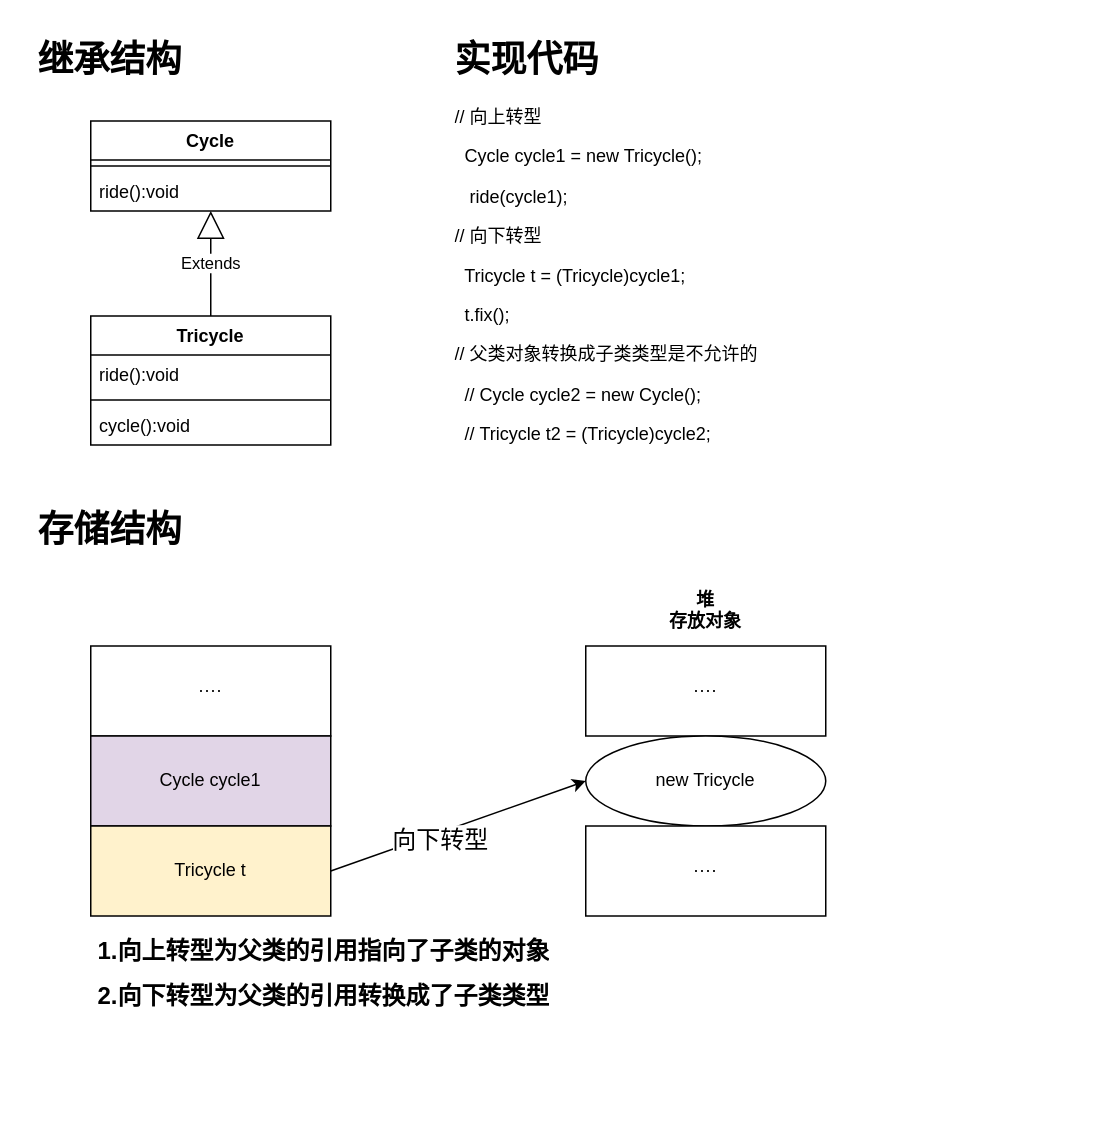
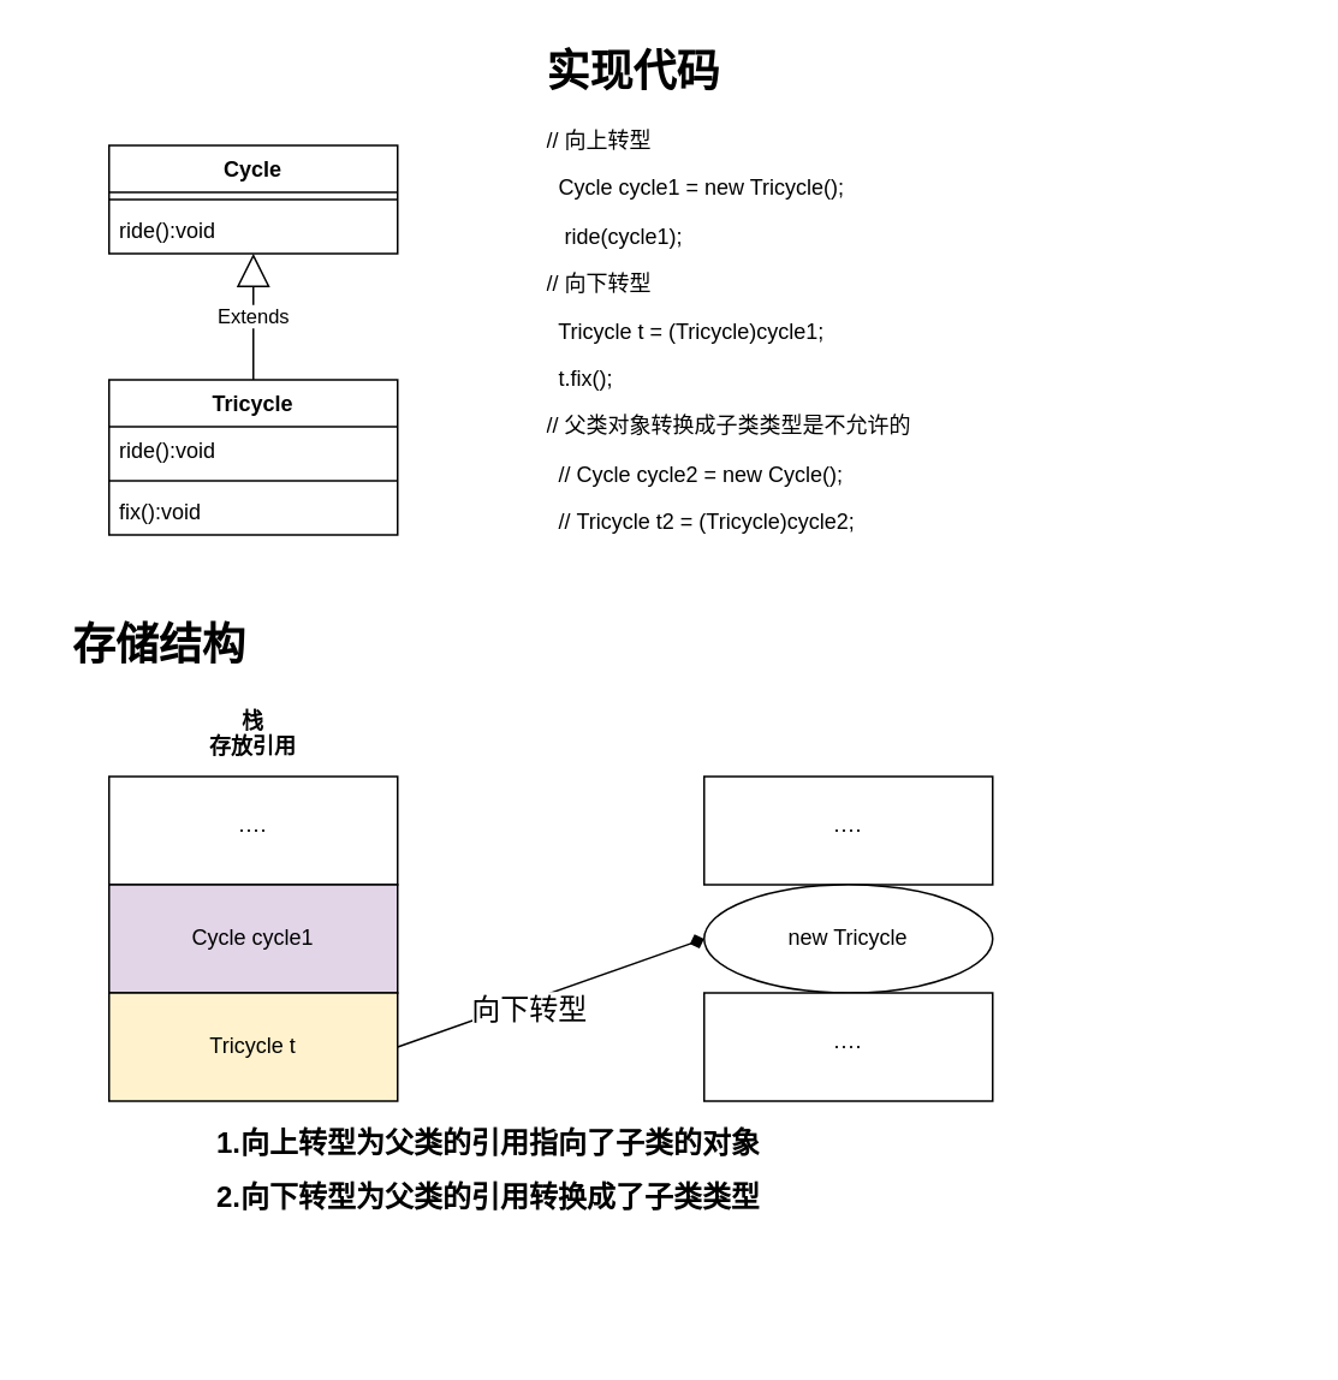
  <mxCell id="0" />
  <mxCell id="1" parent="0" />
  <mxCell id="2" value="Extends" style="endArrow=block;endSize=16;endFill=0;html=1;exitX=0.5;exitY=0;exitDx=0;exitDy=0;" edge="1" parent="1" source="6" target="5"><mxGeometry width="160" relative="1" as="geometry"><mxPoint x="127" y="263" as="sourcePoint" /><mxPoint x="127" y="183" as="targetPoint" /></mxGeometry></mxCell>
  <mxCell id="3" value="Cycle" style="swimlane;fontStyle=1;align=center;verticalAlign=top;childLayout=stackLayout;horizontal=1;startSize=26;horizontalStack=0;resizeParent=1;resizeParentMax=0;resizeLast=0;collapsible=1;marginBottom=0;" vertex="1" parent="1"><mxGeometry x="60" y="80" width="160" height="60" as="geometry" /></mxCell>
  <mxCell id="4" value="" style="line;strokeWidth=1;fillColor=none;align=left;verticalAlign=middle;spacingTop=-1;spacingLeft=3;spacingRight=3;rotatable=0;labelPosition=right;points=[];portConstraint=eastwest;" vertex="1" parent="3"><mxGeometry y="26" width="160" height="8" as="geometry" /></mxCell>
  <mxCell id="5" value="ride():void" style="text;strokeColor=none;fillColor=none;align=left;verticalAlign=top;spacingLeft=4;spacingRight=4;overflow=hidden;rotatable=0;points=[[0,0.5],[1,0.5]];portConstraint=eastwest;" vertex="1" parent="3"><mxGeometry y="34" width="160" height="26" as="geometry" /></mxCell>
  <mxCell id="6" value="Tricycle" style="swimlane;fontStyle=1;align=center;verticalAlign=top;childLayout=stackLayout;horizontal=1;startSize=26;horizontalStack=0;resizeParent=1;resizeParentMax=0;resizeLast=0;collapsible=1;marginBottom=0;" vertex="1" parent="1"><mxGeometry x="60" y="210" width="160" height="86" as="geometry" /></mxCell>
  <mxCell id="7" value="ride():void" style="text;strokeColor=none;fillColor=none;align=left;verticalAlign=top;spacingLeft=4;spacingRight=4;overflow=hidden;rotatable=0;points=[[0,0.5],[1,0.5]];portConstraint=eastwest;" vertex="1" parent="6"><mxGeometry y="26" width="160" height="26" as="geometry" /></mxCell>
  <mxCell id="8" value="" style="line;strokeWidth=1;fillColor=none;align=left;verticalAlign=middle;spacingTop=-1;spacingLeft=3;spacingRight=3;rotatable=0;labelPosition=right;points=[];portConstraint=eastwest;" vertex="1" parent="6"><mxGeometry y="52" width="160" height="8" as="geometry" /></mxCell>
- <mxCell id="9" value="cycle():void" style="text;strokeColor=none;fillColor=none;align=left;verticalAlign=top;spacingLeft=4;spacingRight=4;overflow=hidden;rotatable=0;points=[[0,0.5],[1,0.5]];portConstraint=eastwest;" vertex="1" parent="6"><mxGeometry y="60" width="160" height="26" as="geometry" /></mxCell>
+ <mxCell id="9" value="fix():void" style="text;strokeColor=none;fillColor=none;align=left;verticalAlign=top;spacingLeft=4;spacingRight=4;overflow=hidden;rotatable=0;points=[[0,0.5],[1,0.5]];portConstraint=eastwest;" vertex="1" parent="6"><mxGeometry y="60" width="160" height="26" as="geometry" /></mxCell>
  <mxCell id="10" value="····" style="rounded=0;whiteSpace=wrap;html=1;" vertex="1" parent="1"><mxGeometry x="60" y="430" width="160" height="60" as="geometry" /></mxCell>
  <mxCell id="11" value="Cycle cycle1" style="rounded=0;whiteSpace=wrap;html=1;fillColor=#e1d5e7;" vertex="1" parent="1"><mxGeometry x="60" y="490" width="160" height="60" as="geometry" /></mxCell>
- <mxCell id="12" style="rounded=0;orthogonalLoop=1;jettySize=auto;html=1;exitX=1;exitY=0.5;exitDx=0;exitDy=0;entryX=0;entryY=0.5;entryDx=0;entryDy=0;fontSize=16;" edge="1" parent="1" source="14" target="17"><mxGeometry relative="1" as="geometry" /></mxCell>
+ <mxCell id="12" style="rounded=0;orthogonalLoop=1;jettySize=auto;html=1;exitX=1;exitY=0.5;exitDx=0;exitDy=0;entryX=0;entryY=0.5;entryDx=0;entryDy=0;fontSize=16;endArrow=diamond;" edge="1" parent="1" source="14" target="17"><mxGeometry relative="1" as="geometry" /></mxCell>
  <mxCell id="13" value="向下转型" style="text;html=1;resizable=0;points=[];align=center;verticalAlign=middle;labelBackgroundColor=#ffffff;fontSize=16;" vertex="1" connectable="0" parent="12"><mxGeometry x="-0.169" y="-4" relative="1" as="geometry"><mxPoint as="offset" /></mxGeometry></mxCell>
  <mxCell id="14" value="Tricycle t" style="rounded=0;whiteSpace=wrap;html=1;fillColor=#fff2cc;" vertex="1" parent="1"><mxGeometry x="60" y="550" width="160" height="60" as="geometry" /></mxCell>
+ <mxCell id="15" value="栈&#10;存放引用" style="text;align=center;fontStyle=1;verticalAlign=middle;spacingLeft=3;spacingRight=3;strokeColor=none;rotatable=0;points=[[0,0.5],[1,0.5]];portConstraint=eastwest;" vertex="1" parent="1"><mxGeometry x="100" y="393" width="80" height="26" as="geometry" /></mxCell>
  <mxCell id="16" value="····" style="rounded=0;whiteSpace=wrap;html=1;" vertex="1" parent="1"><mxGeometry x="390" y="430" width="160" height="60" as="geometry" /></mxCell>
  <mxCell id="17" value="new Tricycle" style="ellipse;whiteSpace=wrap;html=1;" vertex="1" parent="1"><mxGeometry x="390" y="490" width="160" height="60" as="geometry" /></mxCell>
  <mxCell id="18" value="····" style="rounded=0;whiteSpace=wrap;html=1;" vertex="1" parent="1"><mxGeometry x="390" y="550" width="160" height="60" as="geometry" /></mxCell>
- <mxCell id="19" value="堆&#10;存放对象" style="text;align=center;fontStyle=1;verticalAlign=middle;spacingLeft=3;spacingRight=3;strokeColor=none;rotatable=0;points=[[0,0.5],[1,0.5]];portConstraint=eastwest;" vertex="1" parent="1"><mxGeometry x="430" y="393" width="80" height="26" as="geometry" /></mxCell>
- <mxCell id="20" value="&lt;h1&gt;继承结构&lt;/h1&gt;" style="text;html=1;strokeColor=none;fillColor=none;spacing=5;spacingTop=-20;whiteSpace=wrap;overflow=hidden;rounded=0;" vertex="1" parent="1"><mxGeometry x="20" y="20" width="120" height="40" as="geometry" /></mxCell>
- <mxCell id="21" value="&lt;h1&gt;存储结构&lt;/h1&gt;" style="text;html=1;strokeColor=none;fillColor=none;spacing=5;spacingTop=-20;whiteSpace=wrap;overflow=hidden;rounded=0;" vertex="1" parent="1"><mxGeometry x="20" y="333" width="120" height="40" as="geometry" /></mxCell>
+ <mxCell id="21" value="&lt;h1&gt;存储结构&lt;/h1&gt;" style="text;html=1;strokeColor=none;fillColor=none;spacing=5;spacingTop=-20;whiteSpace=wrap;overflow=hidden;rounded=0;" vertex="1" parent="1"><mxGeometry x="35" y="338" width="120" height="40" as="geometry" /></mxCell>
  <mxCell id="22" value="&lt;h1&gt;实现代码&lt;/h1&gt;&lt;p&gt;// 向上转型&lt;/p&gt;&lt;p&gt;&lt;span&gt;&amp;nbsp; Cycle cycle1 = new Tricycle();&lt;/span&gt;&lt;/p&gt;&lt;p&gt;&amp;nbsp; &amp;nbsp;ride(cycle1);&lt;/p&gt;&lt;p&gt;// 向下转型&lt;/p&gt;&lt;p&gt;&lt;span&gt;&amp;nbsp; Tricycle t = (Tricycle)cycle1;&lt;/span&gt;&lt;/p&gt;&lt;p&gt;&lt;span&gt;&amp;nbsp; t.fix();&lt;/span&gt;&lt;/p&gt;&lt;p&gt;// 父类对象转换成子类类型是不允许的&lt;/p&gt;&lt;p&gt;&amp;nbsp; // Cycle cycle2 = new Cycle();&lt;/p&gt;&lt;p&gt;&lt;span&gt;&amp;nbsp; //&amp;nbsp;&lt;/span&gt;&lt;span&gt;Tricycle t2 = (Tricycle)cycle2;&lt;/span&gt;&lt;/p&gt;" style="text;html=1;strokeColor=none;fillColor=none;spacing=5;spacingTop=-20;whiteSpace=wrap;overflow=hidden;rounded=0;" vertex="1" parent="1"><mxGeometry x="298" y="20" width="422" height="343" as="geometry" /></mxCell>
- <mxCell id="23" value="&lt;h1 style=&quot;font-size: 16px&quot;&gt;1.向上转型为父类的引用指向了子类的对象&lt;/h1&gt;&lt;div&gt;&lt;b&gt;2.向下转型为父类的引用转换成了子类类型&lt;/b&gt;&lt;/div&gt;" style="text;html=1;strokeColor=none;fillColor=none;spacing=5;spacingTop=-20;whiteSpace=wrap;overflow=hidden;rounded=0;fontSize=16;" vertex="1" parent="1"><mxGeometry x="60" y="623" width="540" height="120" as="geometry" /></mxCell>
+ <mxCell id="23" value="&lt;h1 style=&quot;font-size: 16px&quot;&gt;1.向上转型为父类的引用指向了子类的对象&lt;/h1&gt;&lt;div&gt;&lt;b&gt;2.向下转型为父类的引用转换成了子类类型&lt;/b&gt;&lt;/div&gt;" style="text;html=1;strokeColor=none;fillColor=none;spacing=5;spacingTop=-20;whiteSpace=wrap;overflow=hidden;rounded=0;fontSize=16;" vertex="1" parent="1"><mxGeometry x="115" y="623" width="540" height="120" as="geometry" /></mxCell>
